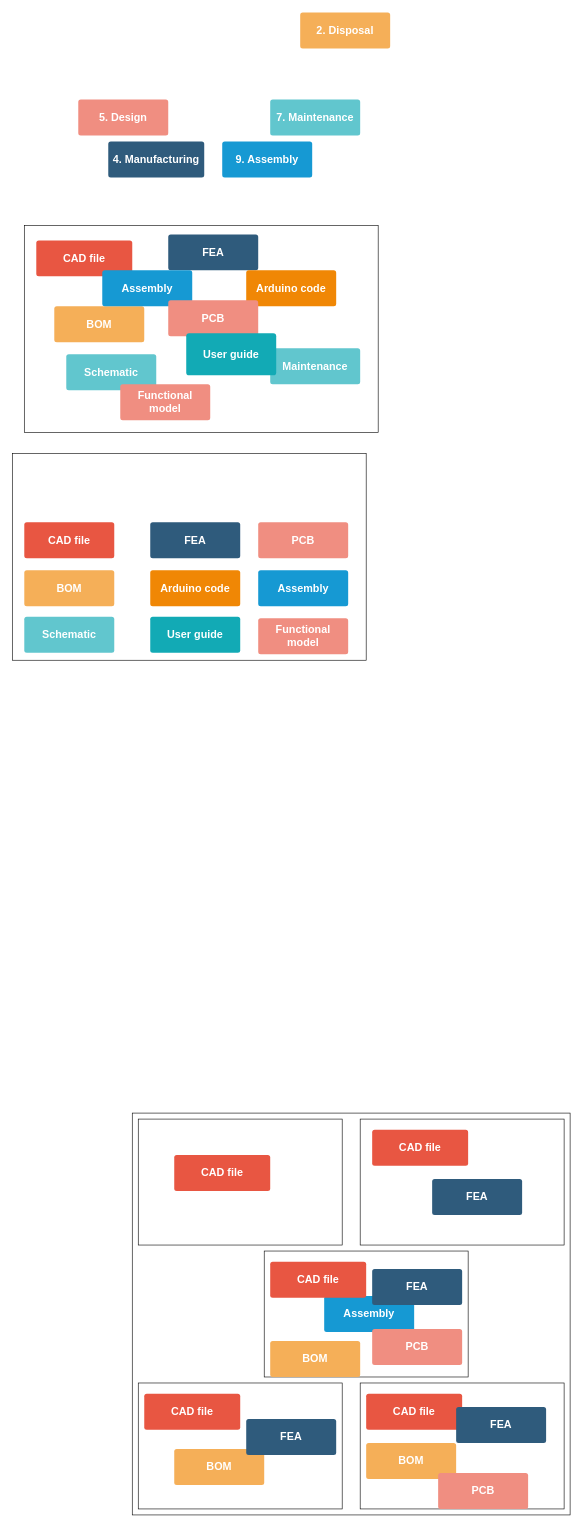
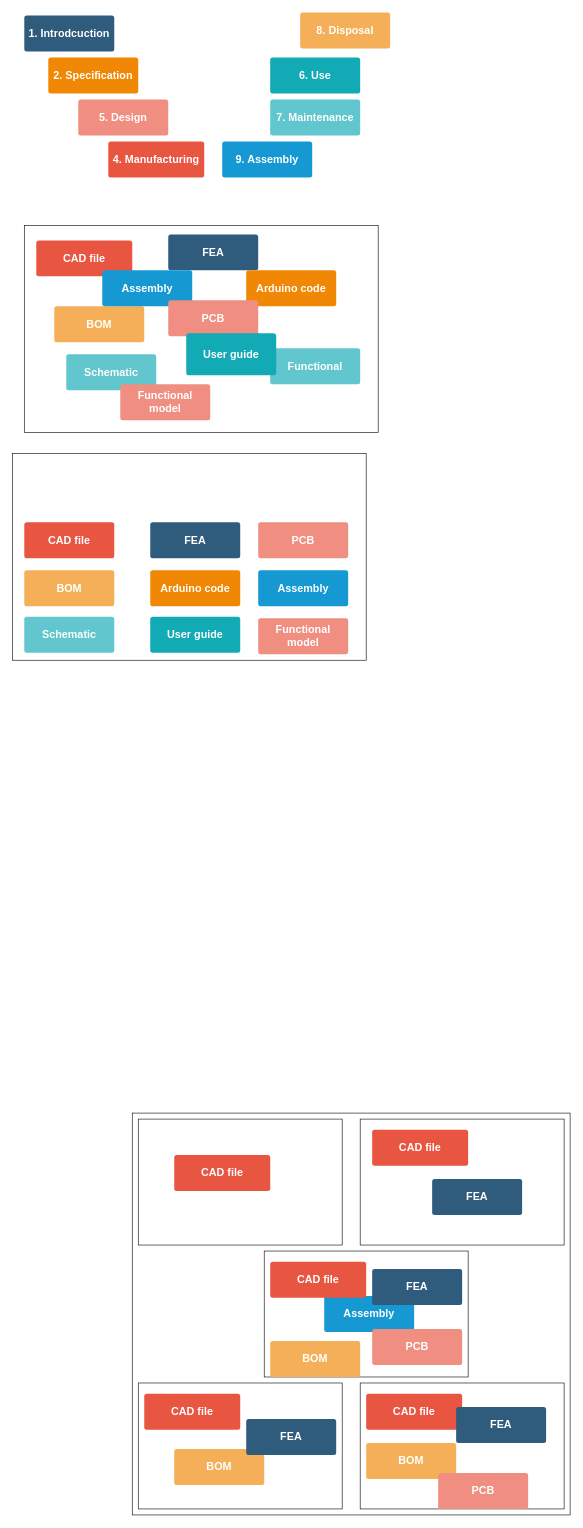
  <mxCell id="0" />
  <mxCell id="1" parent="0" />
  <mxCell id="2" value="" style="rounded=0;whiteSpace=wrap;html=1;" parent="1" vertex="1"><mxGeometry x="220" y="1855" width="730" height="670" as="geometry" /></mxCell>
  <mxCell id="3" value="" style="rounded=0;whiteSpace=wrap;html=1;" parent="1" vertex="1"><mxGeometry x="440" y="2085" width="340" height="210" as="geometry" /></mxCell>
  <mxCell id="4" value="" style="rounded=0;whiteSpace=wrap;html=1;" parent="1" vertex="1"><mxGeometry x="40" y="375" width="590" height="345" as="geometry" /></mxCell>
- <mxCell id="6" value="&lt;font style=&quot;font-size: 18px&quot;&gt;4. Manufacturing&lt;/font&gt;" style="rounded=1;whiteSpace=wrap;html=1;shadow=0;labelBackgroundColor=none;strokeColor=none;strokeWidth=3;fillColor=#2f5b7c;fontFamily=Helvetica;fontSize=14;fontColor=#FFFFFF;align=center;spacing=5;fontStyle=1;arcSize=7;perimeterSpacing=2;" parent="1" vertex="1"><mxGeometry x="180" y="235" width="160" height="60" as="geometry" /></mxCell>
+ <mxCell id="5" value="&lt;font style=&quot;font-size: 18px&quot;&gt;1. Introdcuction&lt;/font&gt;" style="rounded=1;whiteSpace=wrap;html=1;shadow=0;labelBackgroundColor=none;strokeColor=none;strokeWidth=3;fillColor=#2F5B7C;fontFamily=Helvetica;fontSize=16;fontColor=#FFFFFF;align=center;fontStyle=1;spacing=5;arcSize=7;perimeterSpacing=2;" parent="1" vertex="1"><mxGeometry x="40" y="25" width="150" height="60" as="geometry" /></mxCell>
+ <mxCell id="6" value="&lt;font style=&quot;font-size: 18px&quot;&gt;4. Manufacturing&lt;/font&gt;" style="rounded=1;whiteSpace=wrap;html=1;shadow=0;labelBackgroundColor=none;strokeColor=none;strokeWidth=3;fillColor=#e85642;fontFamily=Helvetica;fontSize=14;fontColor=#FFFFFF;align=center;spacing=5;fontStyle=1;arcSize=7;perimeterSpacing=2;" parent="1" vertex="1"><mxGeometry x="180" y="235" width="160" height="60" as="geometry" /></mxCell>
  <mxCell id="7" value="&lt;font style=&quot;font-size: 18px&quot;&gt;&lt;b&gt;5. Design&lt;/b&gt;&lt;/font&gt;" style="rounded=1;whiteSpace=wrap;html=1;shadow=0;labelBackgroundColor=none;strokeColor=none;strokeWidth=3;fillColor=#f08e81;fontFamily=Helvetica;fontSize=14;fontColor=#FFFFFF;align=center;spacing=5;fontStyle=0;arcSize=7;perimeterSpacing=2;" parent="1" vertex="1"><mxGeometry x="130" y="165" width="150" height="60" as="geometry" /></mxCell>
  <mxCell id="8" value="&lt;font style=&quot;font-size: 18px&quot;&gt;9. Assembly&lt;/font&gt;" style="rounded=1;whiteSpace=wrap;html=1;shadow=0;labelBackgroundColor=none;strokeColor=none;strokeWidth=3;fillColor=#1699d3;fontFamily=Helvetica;fontSize=14;fontColor=#FFFFFF;align=center;spacing=5;fontStyle=1;arcSize=7;perimeterSpacing=2;" parent="1" vertex="1"><mxGeometry x="370" y="235" width="150" height="60" as="geometry" /></mxCell>
- <mxCell id="10" value="&lt;font style=&quot;font-size: 18px&quot;&gt;&lt;b&gt;2. Disposal&lt;/b&gt;&lt;/font&gt;" style="rounded=1;whiteSpace=wrap;html=1;shadow=0;labelBackgroundColor=none;strokeColor=none;strokeWidth=3;fillColor=#f5af58;fontFamily=Helvetica;fontSize=14;fontColor=#FFFFFF;align=center;spacing=5;arcSize=7;perimeterSpacing=2;" parent="1" vertex="1"><mxGeometry x="500" y="20" width="150" height="60" as="geometry" /></mxCell>
+ <mxCell id="9" value="&lt;font style=&quot;font-size: 18px&quot;&gt;&lt;b&gt;2. Specification&lt;/b&gt;&lt;/font&gt;" style="rounded=1;whiteSpace=wrap;html=1;shadow=0;labelBackgroundColor=none;strokeColor=none;strokeWidth=3;fillColor=#F08705;fontFamily=Helvetica;fontSize=14;fontColor=#FFFFFF;align=center;spacing=5;fontStyle=1;arcSize=7;perimeterSpacing=2;" parent="1" vertex="1"><mxGeometry x="80" y="95" width="150" height="60" as="geometry" /></mxCell>
+ <mxCell id="10" value="&lt;font style=&quot;font-size: 18px&quot;&gt;&lt;b&gt;8. Disposal&lt;/b&gt;&lt;/font&gt;" style="rounded=1;whiteSpace=wrap;html=1;shadow=0;labelBackgroundColor=none;strokeColor=none;strokeWidth=3;fillColor=#f5af58;fontFamily=Helvetica;fontSize=14;fontColor=#FFFFFF;align=center;spacing=5;arcSize=7;perimeterSpacing=2;" parent="1" vertex="1"><mxGeometry x="500" y="20" width="150" height="60" as="geometry" /></mxCell>
+ <mxCell id="11" value="&lt;font style=&quot;font-size: 18px&quot;&gt;6. Use&lt;/font&gt;" style="rounded=1;whiteSpace=wrap;html=1;shadow=0;labelBackgroundColor=none;strokeColor=none;strokeWidth=3;fillColor=#12aab5;fontFamily=Helvetica;fontSize=14;fontColor=#FFFFFF;align=center;spacing=5;fontStyle=1;arcSize=7;perimeterSpacing=2;" parent="1" vertex="1"><mxGeometry x="450" y="95" width="150" height="60" as="geometry" /></mxCell>
  <mxCell id="12" value="&lt;font style=&quot;font-size: 18px&quot;&gt;&lt;b&gt;7. Maintenance&lt;/b&gt;&lt;/font&gt;" style="rounded=1;whiteSpace=wrap;html=1;shadow=0;labelBackgroundColor=none;strokeColor=none;strokeWidth=3;fillColor=#61c6ce;fontFamily=Helvetica;fontSize=14;fontColor=#FFFFFF;align=center;spacing=5;fontStyle=0;arcSize=7;perimeterSpacing=2;" parent="1" vertex="1"><mxGeometry x="450" y="165" width="150" height="60" as="geometry" /></mxCell>
  <mxCell id="13" value="&lt;font style=&quot;font-size: 18px&quot;&gt;CAD file&lt;/font&gt;" style="rounded=1;whiteSpace=wrap;html=1;shadow=0;labelBackgroundColor=none;strokeColor=none;strokeWidth=3;fillColor=#e85642;fontFamily=Helvetica;fontSize=14;fontColor=#FFFFFF;align=center;spacing=5;fontStyle=1;arcSize=7;perimeterSpacing=2;" parent="1" vertex="1"><mxGeometry x="60" y="400" width="160" height="60" as="geometry" /></mxCell>
  <mxCell id="14" value="&lt;font style=&quot;font-size: 18px&quot;&gt;FEA&lt;/font&gt;" style="rounded=1;whiteSpace=wrap;html=1;shadow=0;labelBackgroundColor=none;strokeColor=none;strokeWidth=3;fillColor=#2F5B7C;fontFamily=Helvetica;fontSize=16;fontColor=#FFFFFF;align=center;fontStyle=1;spacing=5;arcSize=7;perimeterSpacing=2;" parent="1" vertex="1"><mxGeometry x="280" y="390" width="150" height="60" as="geometry" /></mxCell>
  <mxCell id="15" value="&lt;font style=&quot;font-size: 18px&quot;&gt;Arduino code&lt;/font&gt;" style="rounded=1;whiteSpace=wrap;html=1;shadow=0;labelBackgroundColor=none;strokeColor=none;strokeWidth=3;fillColor=#F08705;fontFamily=Helvetica;fontSize=14;fontColor=#FFFFFF;align=center;spacing=5;fontStyle=1;arcSize=7;perimeterSpacing=2;" parent="1" vertex="1"><mxGeometry x="410" y="450" width="150" height="60" as="geometry" /></mxCell>
  <mxCell id="16" value="&lt;b&gt;&lt;font style=&quot;font-size: 18px&quot;&gt;BOM&lt;/font&gt;&lt;/b&gt;" style="rounded=1;whiteSpace=wrap;html=1;shadow=0;labelBackgroundColor=none;strokeColor=none;strokeWidth=3;fillColor=#f5af58;fontFamily=Helvetica;fontSize=14;fontColor=#FFFFFF;align=center;spacing=5;arcSize=7;perimeterSpacing=2;" parent="1" vertex="1"><mxGeometry x="90" y="510" width="150" height="60" as="geometry" /></mxCell>
  <mxCell id="17" value="&lt;b&gt;&lt;font style=&quot;font-size: 18px&quot;&gt;Schematic&lt;/font&gt;&lt;/b&gt;" style="rounded=1;whiteSpace=wrap;html=1;shadow=0;labelBackgroundColor=none;strokeColor=none;strokeWidth=3;fillColor=#61c6ce;fontFamily=Helvetica;fontSize=14;fontColor=#FFFFFF;align=center;spacing=5;fontStyle=0;arcSize=7;perimeterSpacing=2;" parent="1" vertex="1"><mxGeometry x="110" y="590" width="150" height="60" as="geometry" /></mxCell>
  <mxCell id="18" value="&lt;font style=&quot;font-size: 18px&quot;&gt;Assembly&lt;/font&gt;" style="rounded=1;whiteSpace=wrap;html=1;shadow=0;labelBackgroundColor=none;strokeColor=none;strokeWidth=3;fillColor=#1699d3;fontFamily=Helvetica;fontSize=14;fontColor=#FFFFFF;align=center;spacing=5;fontStyle=1;arcSize=7;perimeterSpacing=2;" parent="1" vertex="1"><mxGeometry x="170" y="450" width="150" height="60" as="geometry" /></mxCell>
- <mxCell id="19" value="&lt;font style=&quot;font-size: 18px&quot;&gt;&lt;b&gt;Maintenance&lt;/b&gt;&lt;/font&gt;" style="rounded=1;whiteSpace=wrap;html=1;shadow=0;labelBackgroundColor=none;strokeColor=none;strokeWidth=3;fillColor=#61c6ce;fontFamily=Helvetica;fontSize=14;fontColor=#FFFFFF;align=center;spacing=5;fontStyle=0;arcSize=7;perimeterSpacing=2;" parent="1" vertex="1"><mxGeometry x="450" y="580" width="150" height="60" as="geometry" /></mxCell>
+ <mxCell id="19" value="&lt;font style=&quot;font-size: 18px&quot;&gt;&lt;b&gt;Functional&lt;/b&gt;&lt;/font&gt;" style="rounded=1;whiteSpace=wrap;html=1;shadow=0;labelBackgroundColor=none;strokeColor=none;strokeWidth=3;fillColor=#61c6ce;fontFamily=Helvetica;fontSize=14;fontColor=#FFFFFF;align=center;spacing=5;fontStyle=0;arcSize=7;perimeterSpacing=2;" parent="1" vertex="1"><mxGeometry x="450" y="580" width="150" height="60" as="geometry" /></mxCell>
  <mxCell id="20" value="&lt;b&gt;&lt;font style=&quot;font-size: 18px&quot;&gt;PCB&lt;/font&gt;&lt;/b&gt;" style="rounded=1;whiteSpace=wrap;html=1;shadow=0;labelBackgroundColor=none;strokeColor=none;strokeWidth=3;fillColor=#f08e81;fontFamily=Helvetica;fontSize=14;fontColor=#FFFFFF;align=center;spacing=5;fontStyle=0;arcSize=7;perimeterSpacing=2;" parent="1" vertex="1"><mxGeometry x="280" y="500" width="150" height="60" as="geometry" /></mxCell>
  <mxCell id="21" value="&lt;font style=&quot;font-size: 18px&quot;&gt;User guide&lt;br&gt;&lt;/font&gt;" style="rounded=1;whiteSpace=wrap;html=1;shadow=0;labelBackgroundColor=none;strokeColor=none;strokeWidth=3;fillColor=#12aab5;fontFamily=Helvetica;fontSize=14;fontColor=#FFFFFF;align=center;spacing=5;fontStyle=1;arcSize=7;perimeterSpacing=2;" parent="1" vertex="1"><mxGeometry x="310" y="555" width="150" height="70" as="geometry" /></mxCell>
  <mxCell id="22" value="&lt;b&gt;&lt;font style=&quot;font-size: 18px&quot;&gt;Functional model&lt;/font&gt;&lt;/b&gt;" style="rounded=1;whiteSpace=wrap;html=1;shadow=0;labelBackgroundColor=none;strokeColor=none;strokeWidth=3;fillColor=#f08e81;fontFamily=Helvetica;fontSize=14;fontColor=#FFFFFF;align=center;spacing=5;fontStyle=0;arcSize=7;perimeterSpacing=2;" parent="1" vertex="1"><mxGeometry x="200" y="640" width="150" height="60" as="geometry" /></mxCell>
  <mxCell id="23" value="" style="rounded=0;whiteSpace=wrap;html=1;" parent="1" vertex="1"><mxGeometry x="20" y="755" width="590" height="345" as="geometry" /></mxCell>
  <mxCell id="24" value="&lt;font style=&quot;font-size: 18px&quot;&gt;CAD file&lt;/font&gt;" style="rounded=1;whiteSpace=wrap;html=1;shadow=0;labelBackgroundColor=none;strokeColor=none;strokeWidth=3;fillColor=#e85642;fontFamily=Helvetica;fontSize=14;fontColor=#FFFFFF;align=center;spacing=5;fontStyle=1;arcSize=7;perimeterSpacing=2;" parent="1" vertex="1"><mxGeometry x="40" y="870" width="150" height="60" as="geometry" /></mxCell>
  <mxCell id="25" value="&lt;font style=&quot;font-size: 18px&quot;&gt;FEA&lt;/font&gt;" style="rounded=1;whiteSpace=wrap;html=1;shadow=0;labelBackgroundColor=none;strokeColor=none;strokeWidth=3;fillColor=#2F5B7C;fontFamily=Helvetica;fontSize=16;fontColor=#FFFFFF;align=center;fontStyle=1;spacing=5;arcSize=7;perimeterSpacing=2;" parent="1" vertex="1"><mxGeometry x="250" y="870" width="150" height="60" as="geometry" /></mxCell>
  <mxCell id="26" value="&lt;font style=&quot;font-size: 18px&quot;&gt;Arduino code&lt;/font&gt;" style="rounded=1;whiteSpace=wrap;html=1;shadow=0;labelBackgroundColor=none;strokeColor=none;strokeWidth=3;fillColor=#F08705;fontFamily=Helvetica;fontSize=14;fontColor=#FFFFFF;align=center;spacing=5;fontStyle=1;arcSize=7;perimeterSpacing=2;" parent="1" vertex="1"><mxGeometry x="250" y="950" width="150" height="60" as="geometry" /></mxCell>
  <mxCell id="27" value="&lt;b&gt;&lt;font style=&quot;font-size: 18px&quot;&gt;BOM&lt;/font&gt;&lt;/b&gt;" style="rounded=1;whiteSpace=wrap;html=1;shadow=0;labelBackgroundColor=none;strokeColor=none;strokeWidth=3;fillColor=#f5af58;fontFamily=Helvetica;fontSize=14;fontColor=#FFFFFF;align=center;spacing=5;arcSize=7;perimeterSpacing=2;" parent="1" vertex="1"><mxGeometry x="40" y="950" width="150" height="60" as="geometry" /></mxCell>
  <mxCell id="28" value="&lt;b&gt;&lt;font style=&quot;font-size: 18px&quot;&gt;Schematic&lt;/font&gt;&lt;/b&gt;" style="rounded=1;whiteSpace=wrap;html=1;shadow=0;labelBackgroundColor=none;strokeColor=none;strokeWidth=3;fillColor=#61c6ce;fontFamily=Helvetica;fontSize=14;fontColor=#FFFFFF;align=center;spacing=5;fontStyle=0;arcSize=7;perimeterSpacing=2;" parent="1" vertex="1"><mxGeometry x="40" y="1027.5" width="150" height="60" as="geometry" /></mxCell>
  <mxCell id="29" value="&lt;font style=&quot;font-size: 18px&quot;&gt;Assembly&lt;/font&gt;" style="rounded=1;whiteSpace=wrap;html=1;shadow=0;labelBackgroundColor=none;strokeColor=none;strokeWidth=3;fillColor=#1699d3;fontFamily=Helvetica;fontSize=14;fontColor=#FFFFFF;align=center;spacing=5;fontStyle=1;arcSize=7;perimeterSpacing=2;" parent="1" vertex="1"><mxGeometry x="430" y="950" width="150" height="60" as="geometry" /></mxCell>
  <mxCell id="30" value="&lt;b&gt;&lt;font style=&quot;font-size: 18px&quot;&gt;PCB&lt;/font&gt;&lt;/b&gt;" style="rounded=1;whiteSpace=wrap;html=1;shadow=0;labelBackgroundColor=none;strokeColor=none;strokeWidth=3;fillColor=#f08e81;fontFamily=Helvetica;fontSize=14;fontColor=#FFFFFF;align=center;spacing=5;fontStyle=0;arcSize=7;perimeterSpacing=2;" parent="1" vertex="1"><mxGeometry x="430" y="870" width="150" height="60" as="geometry" /></mxCell>
  <mxCell id="31" value="&lt;font style=&quot;font-size: 18px&quot;&gt;User guide&lt;br&gt;&lt;/font&gt;" style="rounded=1;whiteSpace=wrap;html=1;shadow=0;labelBackgroundColor=none;strokeColor=none;strokeWidth=3;fillColor=#12aab5;fontFamily=Helvetica;fontSize=14;fontColor=#FFFFFF;align=center;spacing=5;fontStyle=1;arcSize=7;perimeterSpacing=2;" parent="1" vertex="1"><mxGeometry x="250" y="1027.5" width="150" height="60" as="geometry" /></mxCell>
  <mxCell id="32" value="&lt;b&gt;&lt;font style=&quot;font-size: 18px&quot;&gt;Functional model&lt;/font&gt;&lt;/b&gt;" style="rounded=1;whiteSpace=wrap;html=1;shadow=0;labelBackgroundColor=none;strokeColor=none;strokeWidth=3;fillColor=#f08e81;fontFamily=Helvetica;fontSize=14;fontColor=#FFFFFF;align=center;spacing=5;fontStyle=0;arcSize=7;perimeterSpacing=2;" parent="1" vertex="1"><mxGeometry x="430" y="1030" width="150" height="60" as="geometry" /></mxCell>
  <mxCell id="33" value="" style="rounded=0;whiteSpace=wrap;html=1;" parent="1" vertex="1"><mxGeometry x="230" y="1865" width="340" height="210" as="geometry" /></mxCell>
  <mxCell id="34" value="&lt;font style=&quot;font-size: 18px&quot;&gt;CAD file&lt;/font&gt;" style="rounded=1;whiteSpace=wrap;html=1;shadow=0;labelBackgroundColor=none;strokeColor=none;strokeWidth=3;fillColor=#e85642;fontFamily=Helvetica;fontSize=14;fontColor=#FFFFFF;align=center;spacing=5;fontStyle=1;arcSize=7;perimeterSpacing=2;" parent="1" vertex="1"><mxGeometry x="290" y="1925" width="160" height="60" as="geometry" /></mxCell>
  <mxCell id="35" value="&lt;b&gt;&lt;font style=&quot;font-size: 18px&quot;&gt;BOM&lt;/font&gt;&lt;/b&gt;" style="rounded=1;whiteSpace=wrap;html=1;shadow=0;labelBackgroundColor=none;strokeColor=none;strokeWidth=3;fillColor=#f5af58;fontFamily=Helvetica;fontSize=14;fontColor=#FFFFFF;align=center;spacing=5;arcSize=7;perimeterSpacing=2;" parent="1" vertex="1"><mxGeometry x="450" y="2235" width="150" height="60" as="geometry" /></mxCell>
  <mxCell id="36" value="&lt;font style=&quot;font-size: 18px&quot;&gt;Assembly&lt;/font&gt;" style="rounded=1;whiteSpace=wrap;html=1;shadow=0;labelBackgroundColor=none;strokeColor=none;strokeWidth=3;fillColor=#1699d3;fontFamily=Helvetica;fontSize=14;fontColor=#FFFFFF;align=center;spacing=5;fontStyle=1;arcSize=7;perimeterSpacing=2;" parent="1" vertex="1"><mxGeometry x="540" y="2160" width="150" height="60" as="geometry" /></mxCell>
  <mxCell id="37" value="" style="rounded=0;whiteSpace=wrap;html=1;" parent="1" vertex="1"><mxGeometry x="600" y="1865" width="340" height="210" as="geometry" /></mxCell>
  <mxCell id="38" value="&lt;font style=&quot;font-size: 18px&quot;&gt;CAD file&lt;/font&gt;" style="rounded=1;whiteSpace=wrap;html=1;shadow=0;labelBackgroundColor=none;strokeColor=none;strokeWidth=3;fillColor=#e85642;fontFamily=Helvetica;fontSize=14;fontColor=#FFFFFF;align=center;spacing=5;fontStyle=1;arcSize=7;perimeterSpacing=2;" parent="1" vertex="1"><mxGeometry x="620" y="1883" width="160" height="60" as="geometry" /></mxCell>
  <mxCell id="39" value="&lt;font style=&quot;font-size: 18px&quot;&gt;FEA&lt;/font&gt;" style="rounded=1;whiteSpace=wrap;html=1;shadow=0;labelBackgroundColor=none;strokeColor=none;strokeWidth=3;fillColor=#2F5B7C;fontFamily=Helvetica;fontSize=16;fontColor=#FFFFFF;align=center;fontStyle=1;spacing=5;arcSize=7;perimeterSpacing=2;" parent="1" vertex="1"><mxGeometry x="720" y="1965" width="150" height="60" as="geometry" /></mxCell>
  <mxCell id="40" value="&lt;font style=&quot;font-size: 18px&quot;&gt;CAD file&lt;/font&gt;" style="rounded=1;whiteSpace=wrap;html=1;shadow=0;labelBackgroundColor=none;strokeColor=none;strokeWidth=3;fillColor=#e85642;fontFamily=Helvetica;fontSize=14;fontColor=#FFFFFF;align=center;spacing=5;fontStyle=1;arcSize=7;perimeterSpacing=2;" parent="1" vertex="1"><mxGeometry x="450" y="2103" width="160" height="60" as="geometry" /></mxCell>
  <mxCell id="41" value="&lt;font style=&quot;font-size: 18px&quot;&gt;FEA&lt;/font&gt;" style="rounded=1;whiteSpace=wrap;html=1;shadow=0;labelBackgroundColor=none;strokeColor=none;strokeWidth=3;fillColor=#2F5B7C;fontFamily=Helvetica;fontSize=16;fontColor=#FFFFFF;align=center;fontStyle=1;spacing=5;arcSize=7;perimeterSpacing=2;" parent="1" vertex="1"><mxGeometry x="620" y="2115" width="150" height="60" as="geometry" /></mxCell>
  <mxCell id="42" value="&lt;b&gt;&lt;font style=&quot;font-size: 18px&quot;&gt;PCB&lt;/font&gt;&lt;/b&gt;" style="rounded=1;whiteSpace=wrap;html=1;shadow=0;labelBackgroundColor=none;strokeColor=none;strokeWidth=3;fillColor=#f08e81;fontFamily=Helvetica;fontSize=14;fontColor=#FFFFFF;align=center;spacing=5;fontStyle=0;arcSize=7;perimeterSpacing=2;" parent="1" vertex="1"><mxGeometry x="620" y="2215" width="150" height="60" as="geometry" /></mxCell>
  <mxCell id="43" value="" style="rounded=0;whiteSpace=wrap;html=1;" parent="1" vertex="1"><mxGeometry x="230" y="2305" width="340" height="210" as="geometry" /></mxCell>
  <mxCell id="44" value="&lt;b&gt;&lt;font style=&quot;font-size: 18px&quot;&gt;BOM&lt;/font&gt;&lt;/b&gt;" style="rounded=1;whiteSpace=wrap;html=1;shadow=0;labelBackgroundColor=none;strokeColor=none;strokeWidth=3;fillColor=#f5af58;fontFamily=Helvetica;fontSize=14;fontColor=#FFFFFF;align=center;spacing=5;arcSize=7;perimeterSpacing=2;" parent="1" vertex="1"><mxGeometry x="290" y="2415" width="150" height="60" as="geometry" /></mxCell>
  <mxCell id="45" value="&lt;font style=&quot;font-size: 18px&quot;&gt;CAD file&lt;/font&gt;" style="rounded=1;whiteSpace=wrap;html=1;shadow=0;labelBackgroundColor=none;strokeColor=none;strokeWidth=3;fillColor=#e85642;fontFamily=Helvetica;fontSize=14;fontColor=#FFFFFF;align=center;spacing=5;fontStyle=1;arcSize=7;perimeterSpacing=2;" parent="1" vertex="1"><mxGeometry x="240" y="2323" width="160" height="60" as="geometry" /></mxCell>
  <mxCell id="46" value="&lt;font style=&quot;font-size: 18px&quot;&gt;FEA&lt;/font&gt;" style="rounded=1;whiteSpace=wrap;html=1;shadow=0;labelBackgroundColor=none;strokeColor=none;strokeWidth=3;fillColor=#2F5B7C;fontFamily=Helvetica;fontSize=16;fontColor=#FFFFFF;align=center;fontStyle=1;spacing=5;arcSize=7;perimeterSpacing=2;" parent="1" vertex="1"><mxGeometry x="410" y="2365" width="150" height="60" as="geometry" /></mxCell>
  <mxCell id="47" value="" style="rounded=0;whiteSpace=wrap;html=1;" parent="1" vertex="1"><mxGeometry x="600" y="2305" width="340" height="210" as="geometry" /></mxCell>
  <mxCell id="48" value="&lt;b&gt;&lt;font style=&quot;font-size: 18px&quot;&gt;BOM&lt;/font&gt;&lt;/b&gt;" style="rounded=1;whiteSpace=wrap;html=1;shadow=0;labelBackgroundColor=none;strokeColor=none;strokeWidth=3;fillColor=#f5af58;fontFamily=Helvetica;fontSize=14;fontColor=#FFFFFF;align=center;spacing=5;arcSize=7;perimeterSpacing=2;" parent="1" vertex="1"><mxGeometry x="610" y="2405" width="150" height="60" as="geometry" /></mxCell>
  <mxCell id="49" value="&lt;font style=&quot;font-size: 18px&quot;&gt;CAD file&lt;/font&gt;" style="rounded=1;whiteSpace=wrap;html=1;shadow=0;labelBackgroundColor=none;strokeColor=none;strokeWidth=3;fillColor=#e85642;fontFamily=Helvetica;fontSize=14;fontColor=#FFFFFF;align=center;spacing=5;fontStyle=1;arcSize=7;perimeterSpacing=2;" parent="1" vertex="1"><mxGeometry x="610" y="2323" width="160" height="60" as="geometry" /></mxCell>
  <mxCell id="50" value="&lt;font style=&quot;font-size: 18px&quot;&gt;FEA&lt;/font&gt;" style="rounded=1;whiteSpace=wrap;html=1;shadow=0;labelBackgroundColor=none;strokeColor=none;strokeWidth=3;fillColor=#2F5B7C;fontFamily=Helvetica;fontSize=16;fontColor=#FFFFFF;align=center;fontStyle=1;spacing=5;arcSize=7;perimeterSpacing=2;" parent="1" vertex="1"><mxGeometry x="760" y="2345" width="150" height="60" as="geometry" /></mxCell>
  <mxCell id="51" value="&lt;b&gt;&lt;font style=&quot;font-size: 18px&quot;&gt;PCB&lt;/font&gt;&lt;/b&gt;" style="rounded=1;whiteSpace=wrap;html=1;shadow=0;labelBackgroundColor=none;strokeColor=none;strokeWidth=3;fillColor=#f08e81;fontFamily=Helvetica;fontSize=14;fontColor=#FFFFFF;align=center;spacing=5;fontStyle=0;arcSize=7;perimeterSpacing=2;" parent="1" vertex="1"><mxGeometry x="730" y="2455" width="150" height="60" as="geometry" /></mxCell>
